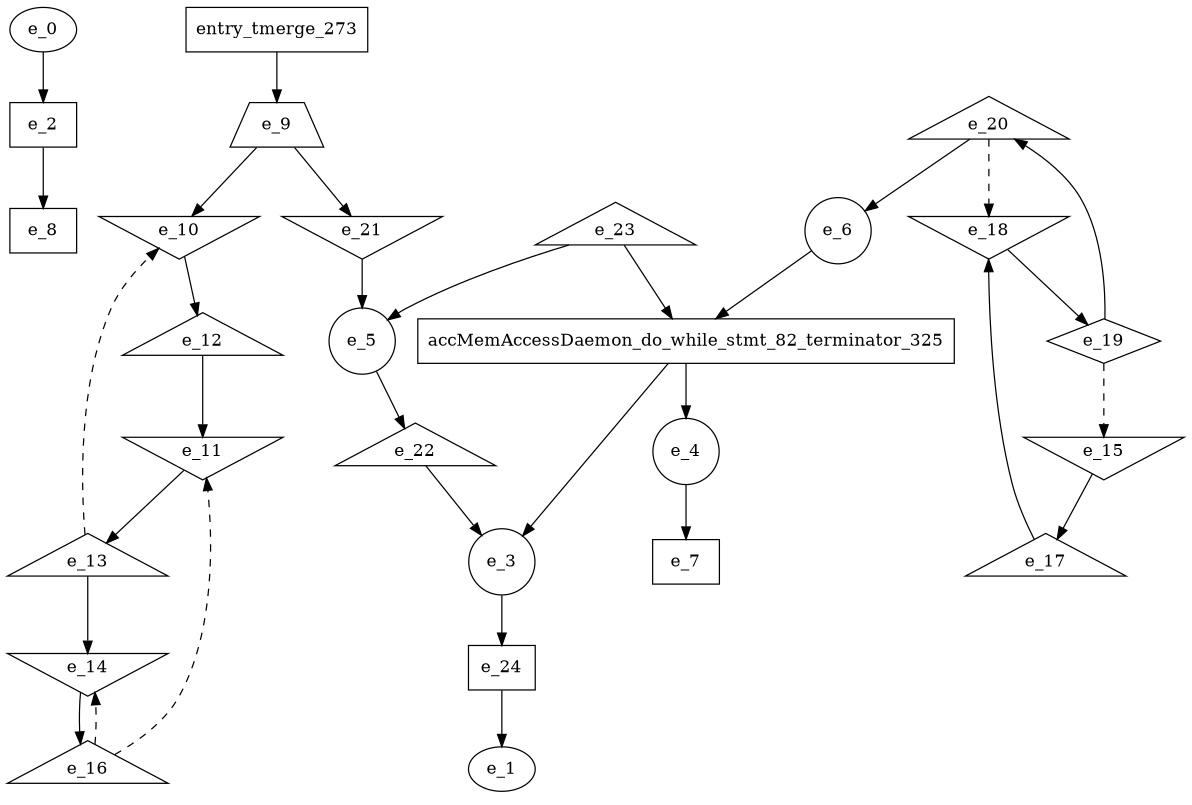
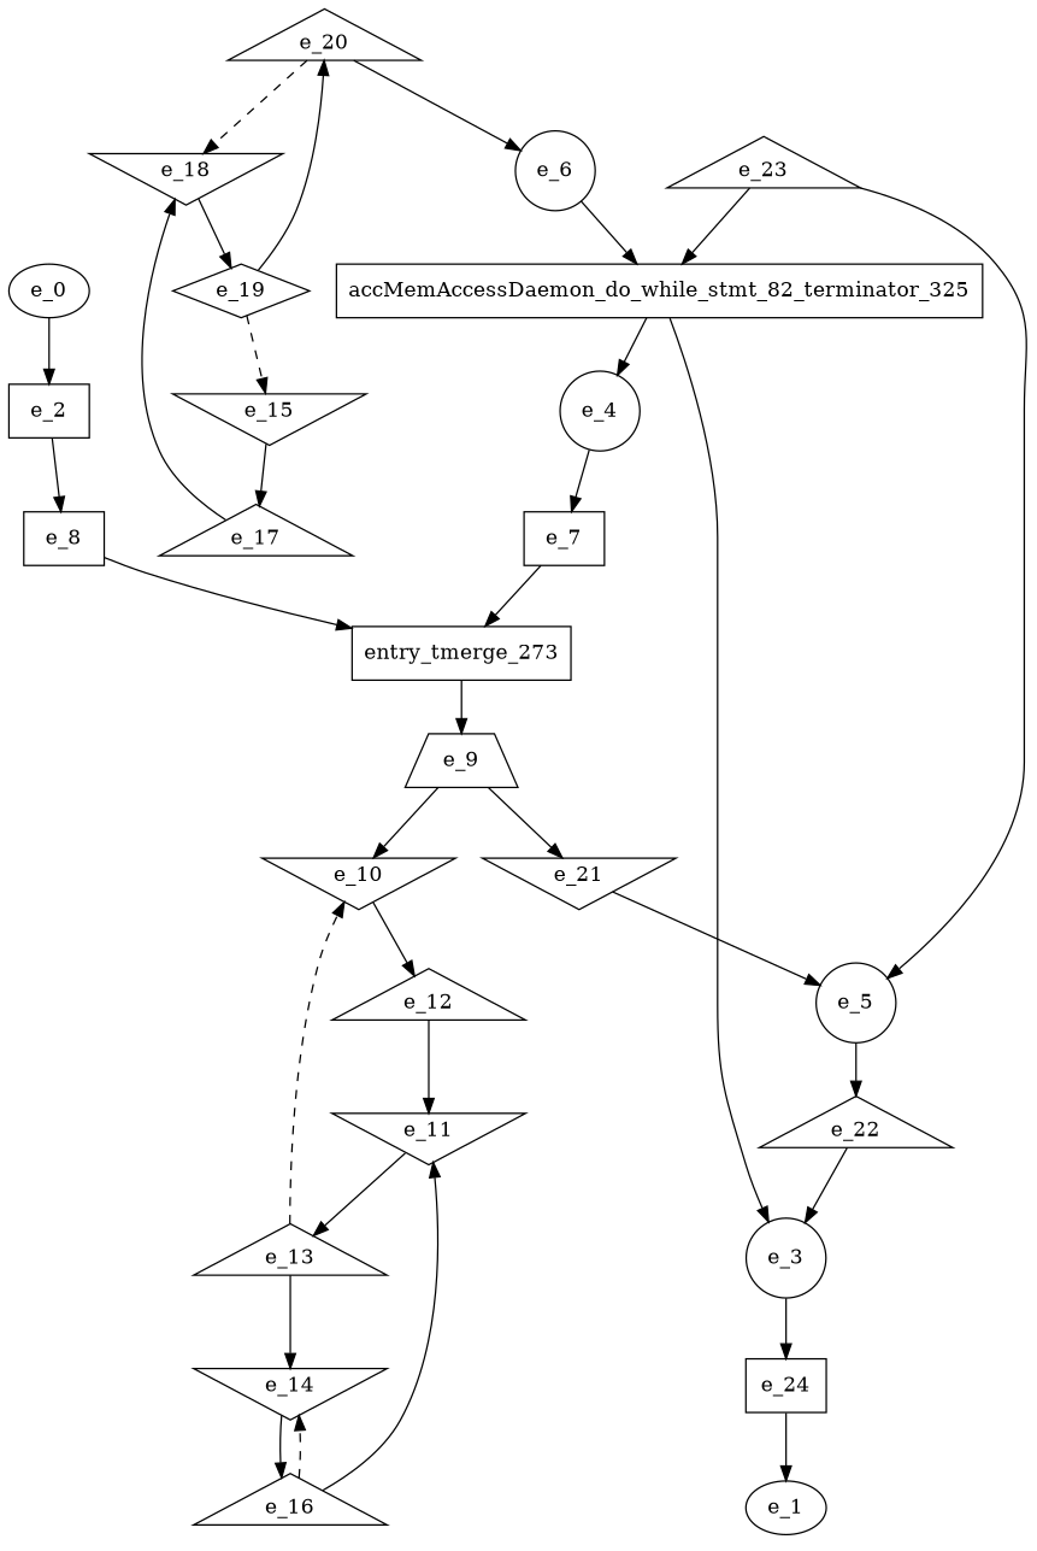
  digraph {
    node [shape=triangle]
    e_2 [shape=dot]
    e_8 [shape=dot]
    e_0 [shape=""]
    entry_tmerge_273 [shape=rectangle]
    e_3 [shape=circle]
    e_24 [shape=dot]
    e_1 [shape=""]
    e_4 [shape=circle]
    e_7 [shape=dot]
    e_5 [shape=circle]
    e_22
    e_23
    accMemAccessDaemon_do_while_stmt_82_terminator_325 [shape=rectangle]
    e_6 [shape=circle]
    e_9 [shape=trapezium]
    e_10 [shape=invtriangle]
    e_21 [shape=invtriangle]
    e_12
    e_11 [shape=invtriangle]
    e_13
    e_14 [shape=invtriangle]
    e_16
    e_15 [shape=invtriangle]
    e_17
    e_18 [shape=invtriangle]
    e_19 [shape=diamond]
    e_20
    e_2 -> e_8
+   e_8 -> entry_tmerge_273
    e_0 -> e_2
    entry_tmerge_273 -> e_9
    e_3 -> e_24
    e_24 -> e_1
    e_4 -> e_7
+   e_7 -> entry_tmerge_273
    e_5 -> e_22
    e_22 -> e_3
    e_23 -> e_5
    e_23 -> accMemAccessDaemon_do_while_stmt_82_terminator_325
    accMemAccessDaemon_do_while_stmt_82_terminator_325 -> e_3
    accMemAccessDaemon_do_while_stmt_82_terminator_325 -> e_4
    e_6 -> accMemAccessDaemon_do_while_stmt_82_terminator_325
    e_9 -> e_10
    e_9 -> e_21
    e_10 -> e_12
    e_21 -> e_5
    e_12 -> e_11
    e_11 -> e_13
    e_13 -> e_10 [style=dashed]
    e_13 -> e_14
    e_14 -> e_16
-   e_16 -> e_11 [style=dashed]
+   e_16 -> e_11 [style=solid]
    e_16 -> e_14 [style=dashed]
    e_15 -> e_17
    e_17 -> e_18
    e_18 -> e_19
    e_19 -> e_15 [style=dashed]
    e_19 -> e_20
    e_20 -> e_6
    e_20 -> e_18 [style=dashed]
  }
